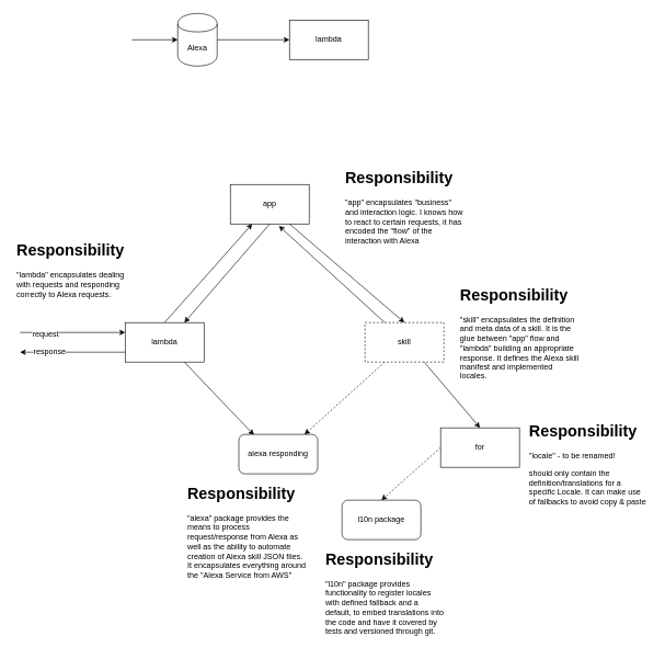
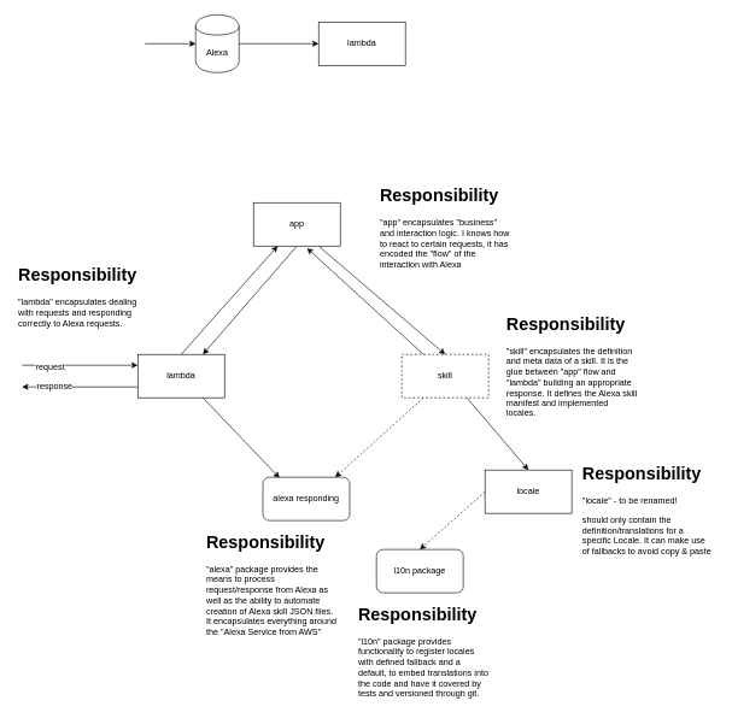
  <mxCell id="0" />
  <mxCell id="1" parent="0" />
  <mxCell id="2" value="Alexa" style="shape=cylinder;whiteSpace=wrap;html=1;boundedLbl=1;backgroundOutline=1;" vertex="1" parent="1"><mxGeometry x="270" y="20" width="60" height="80" as="geometry" /></mxCell>
  <mxCell id="3" value="lambda" style="rounded=0;whiteSpace=wrap;html=1;" vertex="1" parent="1"><mxGeometry x="440" y="30" width="120" height="60" as="geometry" /></mxCell>
  <mxCell id="4" value="" style="endArrow=classic;html=1;entryX=0;entryY=0.5;entryDx=0;entryDy=0;exitX=1;exitY=0.5;exitDx=0;exitDy=0;" edge="1" parent="1" source="2" target="3"><mxGeometry width="50" height="50" relative="1" as="geometry"><mxPoint x="250" y="130" as="sourcePoint" /><mxPoint x="230" y="70" as="targetPoint" /></mxGeometry></mxCell>
  <mxCell id="5" value="" style="endArrow=classic;html=1;entryX=0;entryY=0.5;entryDx=0;entryDy=0;" edge="1" parent="1" target="2"><mxGeometry width="50" height="50" relative="1" as="geometry"><mxPoint x="200" y="60" as="sourcePoint" /><mxPoint x="320" y="120" as="targetPoint" /></mxGeometry></mxCell>
  <mxCell id="6" style="edgeStyle=none;rounded=0;orthogonalLoop=1;jettySize=auto;html=1;exitX=0.5;exitY=1;exitDx=0;exitDy=0;entryX=0.75;entryY=0;entryDx=0;entryDy=0;" edge="1" parent="1" source="8" target="11"><mxGeometry relative="1" as="geometry" /></mxCell>
  <mxCell id="7" style="edgeStyle=none;rounded=0;orthogonalLoop=1;jettySize=auto;html=1;exitX=0.75;exitY=1;exitDx=0;exitDy=0;entryX=0.5;entryY=0;entryDx=0;entryDy=0;" edge="1" parent="1" source="8" target="22"><mxGeometry relative="1" as="geometry" /></mxCell>
  <mxCell id="8" value="app" style="rounded=0;whiteSpace=wrap;html=1;" vertex="1" parent="1"><mxGeometry x="350" y="280" width="120" height="60" as="geometry" /></mxCell>
  <mxCell id="9" style="rounded=0;orthogonalLoop=1;jettySize=auto;html=1;exitX=0.75;exitY=1;exitDx=0;exitDy=0;entryX=0.192;entryY=0.017;entryDx=0;entryDy=0;entryPerimeter=0;" edge="1" parent="1" source="11" target="16"><mxGeometry relative="1" as="geometry" /></mxCell>
  <mxCell id="10" style="edgeStyle=none;rounded=0;orthogonalLoop=1;jettySize=auto;html=1;exitX=0.5;exitY=0;exitDx=0;exitDy=0;" edge="1" parent="1" source="11" target="8"><mxGeometry relative="1" as="geometry" /></mxCell>
  <mxCell id="11" value="lambda" style="rounded=0;whiteSpace=wrap;html=1;" vertex="1" parent="1"><mxGeometry x="190" y="490" width="120" height="60" as="geometry" /></mxCell>
  <mxCell id="12" value="" style="endArrow=classic;html=1;entryX=0;entryY=0.25;entryDx=0;entryDy=0;" edge="1" parent="1" target="11"><mxGeometry width="50" height="50" relative="1" as="geometry"><mxPoint x="30" y="505" as="sourcePoint" /><mxPoint x="40" y="530" as="targetPoint" /></mxGeometry></mxCell>
  <mxCell id="13" value="request" style="text;html=1;resizable=0;points=[];align=center;verticalAlign=middle;labelBackgroundColor=#ffffff;" vertex="1" connectable="0" parent="12"><mxGeometry x="-0.525" y="-2" relative="1" as="geometry"><mxPoint as="offset" /></mxGeometry></mxCell>
  <mxCell id="14" value="" style="endArrow=classic;html=1;exitX=0;exitY=0.75;exitDx=0;exitDy=0;" edge="1" parent="1" source="11"><mxGeometry width="50" height="50" relative="1" as="geometry"><mxPoint x="40" y="640" as="sourcePoint" /><mxPoint x="30" y="535" as="targetPoint" /></mxGeometry></mxCell>
  <mxCell id="15" value="response" style="text;html=1;resizable=0;points=[];align=center;verticalAlign=middle;labelBackgroundColor=#ffffff;" vertex="1" connectable="0" parent="14"><mxGeometry x="0.45" y="-2" relative="1" as="geometry"><mxPoint as="offset" /></mxGeometry></mxCell>
  <mxCell id="16" value="alexa responding" style="rounded=1;whiteSpace=wrap;html=1;" vertex="1" parent="1"><mxGeometry x="363" y="660" width="120" height="60" as="geometry" /></mxCell>
  <mxCell id="17" value="&lt;h1&gt;Responsibility&lt;/h1&gt;&lt;p&gt;&quot;lambda&quot; encapsulates dealing with requests and responding correctly to Alexa requests.&lt;/p&gt;" style="text;html=1;strokeColor=none;fillColor=none;spacing=5;spacingTop=-20;whiteSpace=wrap;overflow=hidden;rounded=0;" vertex="1" parent="1"><mxGeometry x="20" y="360" width="190" height="120" as="geometry" /></mxCell>
  <mxCell id="18" value="&lt;h1&gt;Responsibility&lt;/h1&gt;&lt;p&gt;&quot;app&quot; encapsulates &quot;business&quot; and interaction logic. I knows how to react to certain requests, it has encoded the &quot;flow&quot; of the interaction with Alexa&lt;/p&gt;" style="text;html=1;strokeColor=none;fillColor=none;spacing=5;spacingTop=-20;whiteSpace=wrap;overflow=hidden;rounded=0;" vertex="1" parent="1"><mxGeometry x="520" y="250" width="190" height="120" as="geometry" /></mxCell>
  <mxCell id="19" style="edgeStyle=none;rounded=0;orthogonalLoop=1;jettySize=auto;html=1;exitX=0.25;exitY=1;exitDx=0;exitDy=0;entryX=0.833;entryY=0;entryDx=0;entryDy=0;entryPerimeter=0;dashed=1;" edge="1" parent="1" source="22" target="16"><mxGeometry relative="1" as="geometry" /></mxCell>
  <mxCell id="20" style="edgeStyle=none;rounded=0;orthogonalLoop=1;jettySize=auto;html=1;exitX=0.75;exitY=1;exitDx=0;exitDy=0;entryX=0.5;entryY=0;entryDx=0;entryDy=0;" edge="1" parent="1" source="22" target="25"><mxGeometry relative="1" as="geometry" /></mxCell>
  <mxCell id="21" style="edgeStyle=none;rounded=0;orthogonalLoop=1;jettySize=auto;html=1;exitX=0.25;exitY=0;exitDx=0;exitDy=0;entryX=0.617;entryY=1.05;entryDx=0;entryDy=0;entryPerimeter=0;" edge="1" parent="1" source="22" target="8"><mxGeometry relative="1" as="geometry" /></mxCell>
  <mxCell id="22" value="skill" style="rounded=0;whiteSpace=wrap;html=1;dashed=1;" vertex="1" parent="1"><mxGeometry x="555" y="490" width="120" height="60" as="geometry" /></mxCell>
  <mxCell id="23" value="&lt;h1&gt;Responsibility&lt;/h1&gt;&lt;p&gt;&quot;skill&quot; encapsulates the definition and meta data of a skill. It is the glue between &quot;app&quot; flow and &quot;lambda&quot; building an appropriate response. It defines the Alexa skill manifest and implemented locales.&lt;/p&gt;" style="text;html=1;strokeColor=none;fillColor=none;spacing=5;spacingTop=-20;whiteSpace=wrap;overflow=hidden;rounded=0;" vertex="1" parent="1"><mxGeometry x="695" y="427.5" width="190" height="150" as="geometry" /></mxCell>
  <mxCell id="24" style="edgeStyle=none;rounded=0;orthogonalLoop=1;jettySize=auto;html=1;exitX=0;exitY=0.5;exitDx=0;exitDy=0;entryX=0.5;entryY=0;entryDx=0;entryDy=0;dashed=1;" edge="1" parent="1" source="25" target="26"><mxGeometry relative="1" as="geometry" /></mxCell>
- <mxCell id="25" value="for" style="rounded=0;whiteSpace=wrap;html=1;" vertex="1" parent="1"><mxGeometry x="670" y="650" width="120" height="60" as="geometry" /></mxCell>
+ <mxCell id="25" value="locale" style="rounded=0;whiteSpace=wrap;html=1;" vertex="1" parent="1"><mxGeometry x="670" y="650" width="120" height="60" as="geometry" /></mxCell>
  <mxCell id="26" value="l10n package" style="rounded=1;whiteSpace=wrap;html=1;" vertex="1" parent="1"><mxGeometry x="520" y="760" width="120" height="60" as="geometry" /></mxCell>
  <mxCell id="27" value="&lt;h1&gt;Responsibility&lt;/h1&gt;&lt;p&gt;&quot;l10n&quot; package provides functionality to register locales with defined fallback and a default, to embed translations into the code and have it covered by tests and versioned through git.&lt;/p&gt;" style="text;html=1;strokeColor=none;fillColor=none;spacing=5;spacingTop=-20;whiteSpace=wrap;overflow=hidden;rounded=0;" vertex="1" parent="1"><mxGeometry x="490" y="830" width="190" height="150" as="geometry" /></mxCell>
  <mxCell id="28" value="&lt;h1&gt;Responsibility&lt;/h1&gt;&lt;p&gt;&quot;locale&quot; - to be renamed!&lt;br&gt;&lt;/p&gt;&lt;p&gt;should only contain the definition/translations for a specific Locale. It can make use of fallbacks to avoid copy &amp;amp; paste&lt;/p&gt;" style="text;html=1;strokeColor=none;fillColor=none;spacing=5;spacingTop=-20;whiteSpace=wrap;overflow=hidden;rounded=0;" vertex="1" parent="1"><mxGeometry x="800" y="635" width="190" height="150" as="geometry" /></mxCell>
  <mxCell id="29" value="&lt;h1&gt;Responsibility&lt;/h1&gt;&lt;p&gt;&quot;alexa&quot; package provides the means to process request/response from Alexa as well as the ability to automate creation of Alexa skill JSON files.&lt;br&gt;It encapsulates everything around the &quot;Alexa Service from AWS&quot;&lt;/p&gt;" style="text;html=1;strokeColor=none;fillColor=none;spacing=5;spacingTop=-20;whiteSpace=wrap;overflow=hidden;rounded=0;" vertex="1" parent="1"><mxGeometry x="280" y="730" width="190" height="160" as="geometry" /></mxCell>
